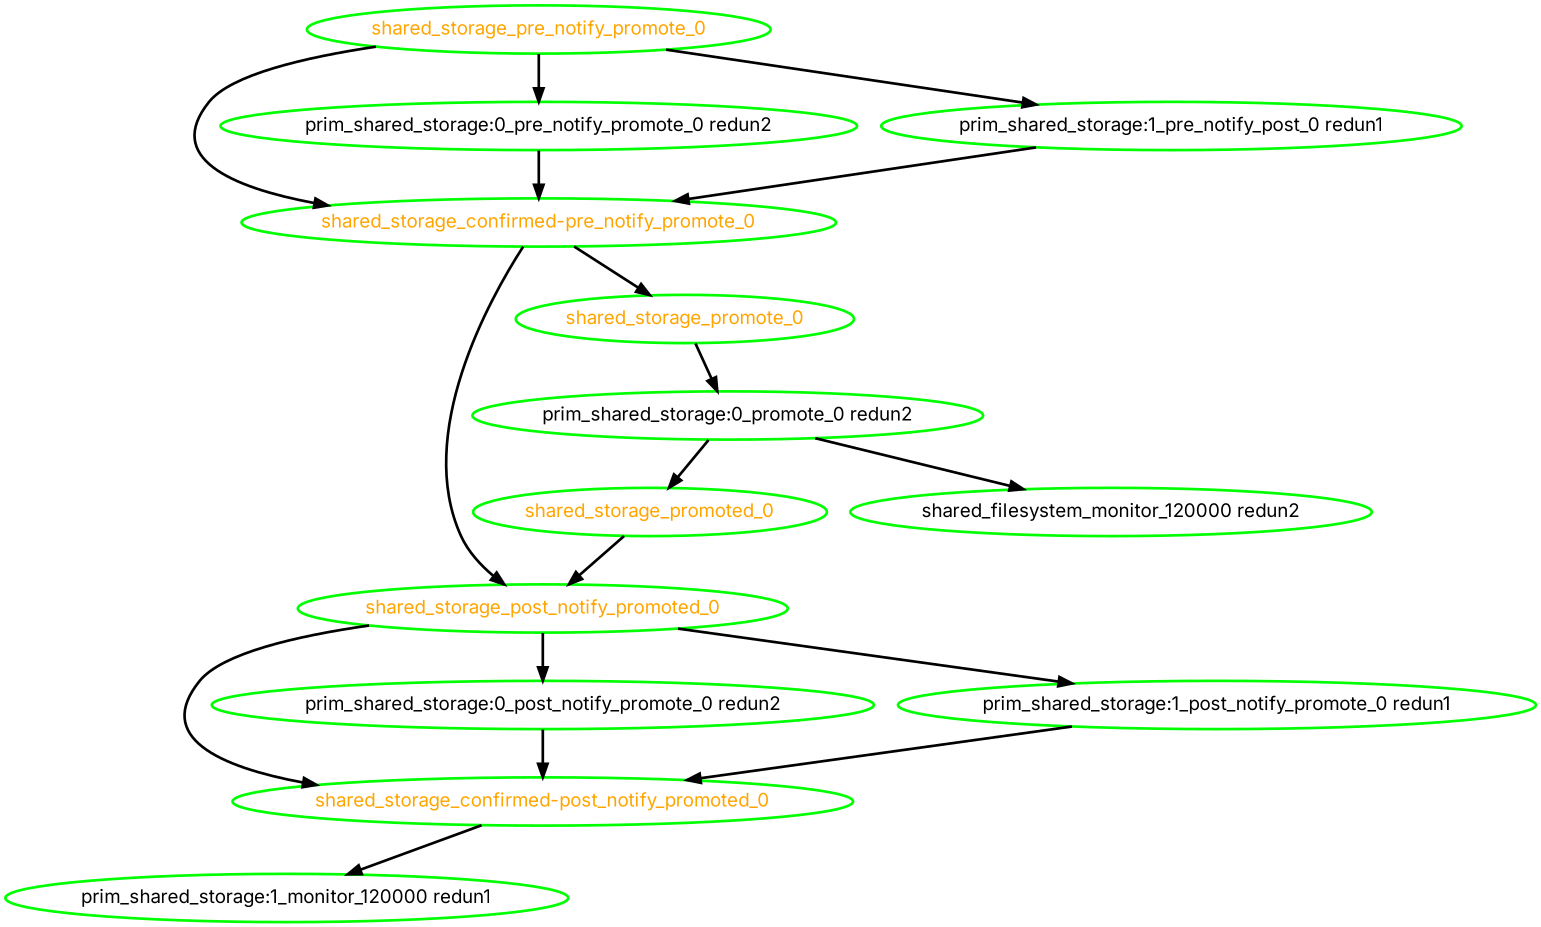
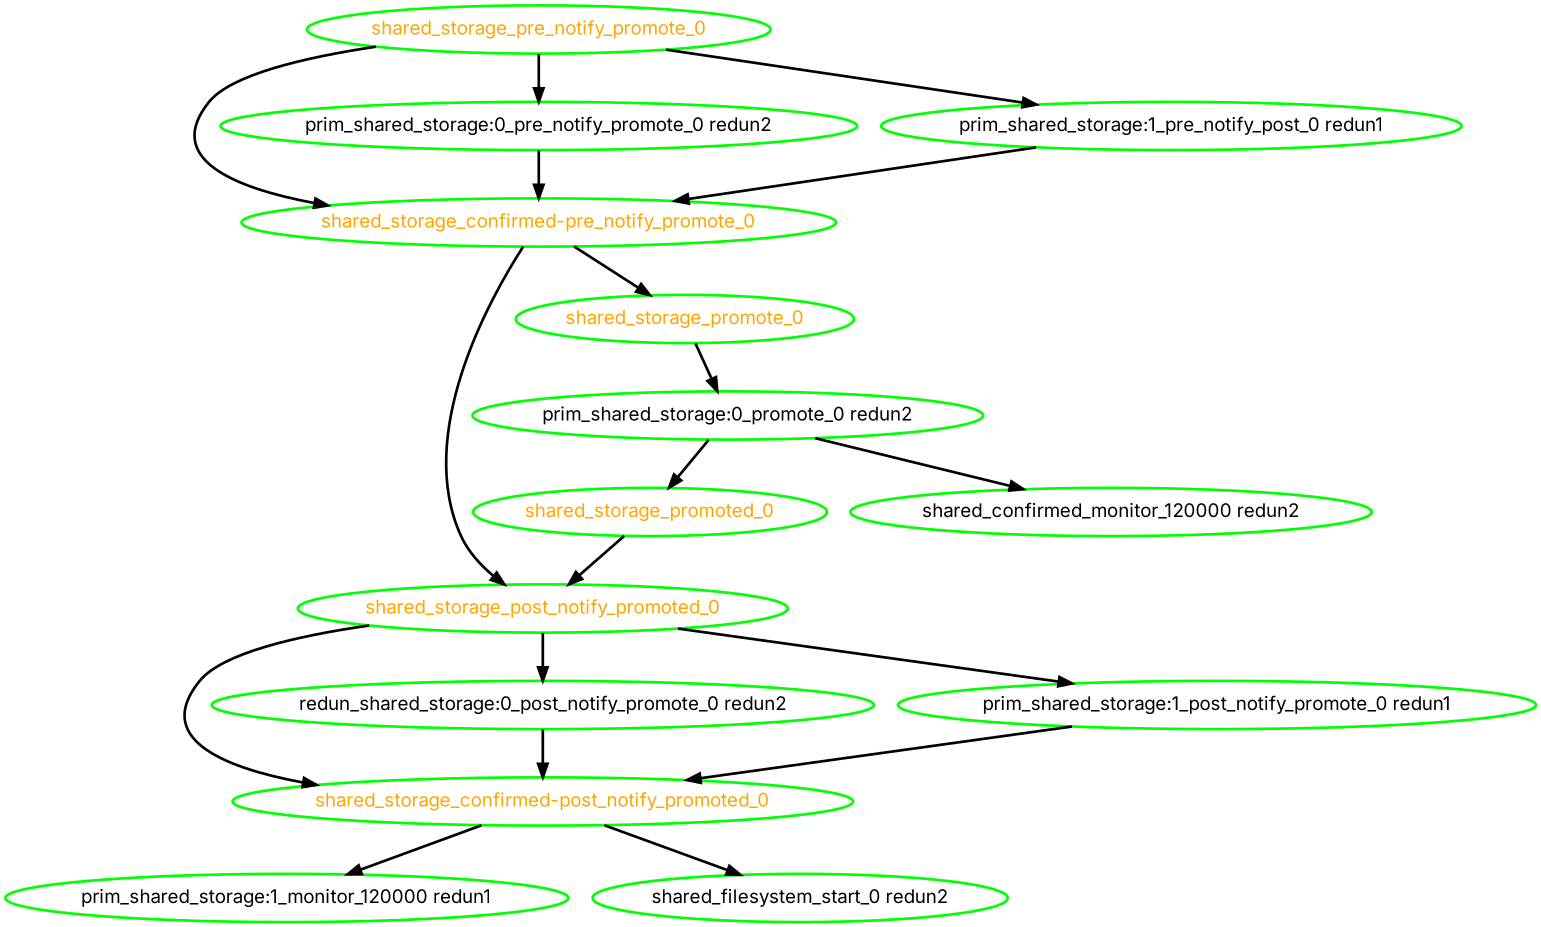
  digraph {
    fontname=Inter
    node [color=green fontcolor=black fontname=Inter style=bold]
    edge [fontname=Inter style=bold]
    "shared_storage_confirmed-post_notify_promoted_0" [fontcolor=orange]
-   "prim_shared_storage:0_post_notify_promote_0 redun2"
+   "prim_shared_storage:0_post_notify_promote_0 redun2" [label="redun_shared_storage:0_post_notify_promote_0 redun2"]
    "prim_shared_storage:1_monitor_120000 redun1"
+   "shared_filesystem_start_0 redun2"
    "shared_storage_confirmed-pre_notify_promote_0" [fontcolor=orange]
    "prim_shared_storage:0_pre_notify_promote_0 redun2"
    shared_storage_post_notify_promoted_0 [fontcolor=orange]
    shared_storage_promote_0 [fontcolor=orange]
    "prim_shared_storage:1_post_notify_promote_0 redun1"
    "prim_shared_storage:0_promote_0 redun2"
    shared_storage_promoted_0 [fontcolor=orange]
-   "shared_filesystem_monitor_120000 redun2"
+   "shared_filesystem_monitor_120000 redun2" [label="shared_confirmed_monitor_120000 redun2"]
    n13 [label="prim_shared_storage:1_pre_notify_post_0 redun1"]
    shared_storage_pre_notify_promote_0 [fontcolor=orange]
    "shared_storage_confirmed-post_notify_promoted_0" -> "prim_shared_storage:1_monitor_120000 redun1"
+   "shared_storage_confirmed-post_notify_promoted_0" -> "shared_filesystem_start_0 redun2"
    "prim_shared_storage:0_post_notify_promote_0 redun2" -> "shared_storage_confirmed-post_notify_promoted_0"
    "shared_storage_confirmed-pre_notify_promote_0" -> shared_storage_post_notify_promoted_0
    "shared_storage_confirmed-pre_notify_promote_0" -> shared_storage_promote_0
    "prim_shared_storage:0_pre_notify_promote_0 redun2" -> "shared_storage_confirmed-pre_notify_promote_0"
    shared_storage_post_notify_promoted_0 -> "shared_storage_confirmed-post_notify_promoted_0"
    shared_storage_post_notify_promoted_0 -> "prim_shared_storage:0_post_notify_promote_0 redun2"
    shared_storage_post_notify_promoted_0 -> "prim_shared_storage:1_post_notify_promote_0 redun1"
    shared_storage_promote_0 -> "prim_shared_storage:0_promote_0 redun2"
    "prim_shared_storage:1_post_notify_promote_0 redun1" -> "shared_storage_confirmed-post_notify_promoted_0"
    "prim_shared_storage:0_promote_0 redun2" -> shared_storage_promoted_0
    "prim_shared_storage:0_promote_0 redun2" -> "shared_filesystem_monitor_120000 redun2"
    shared_storage_promoted_0 -> shared_storage_post_notify_promoted_0
    n13 -> "shared_storage_confirmed-pre_notify_promote_0"
    shared_storage_pre_notify_promote_0 -> "shared_storage_confirmed-pre_notify_promote_0"
    shared_storage_pre_notify_promote_0 -> "prim_shared_storage:0_pre_notify_promote_0 redun2"
    shared_storage_pre_notify_promote_0 -> n13
  }
